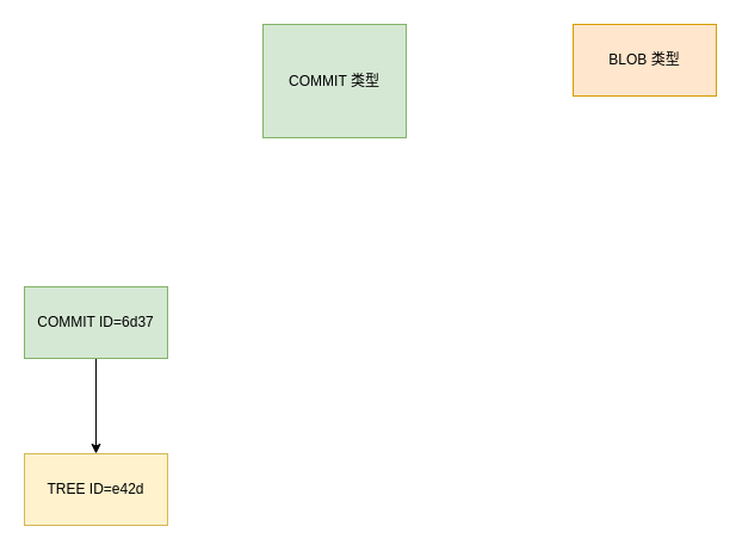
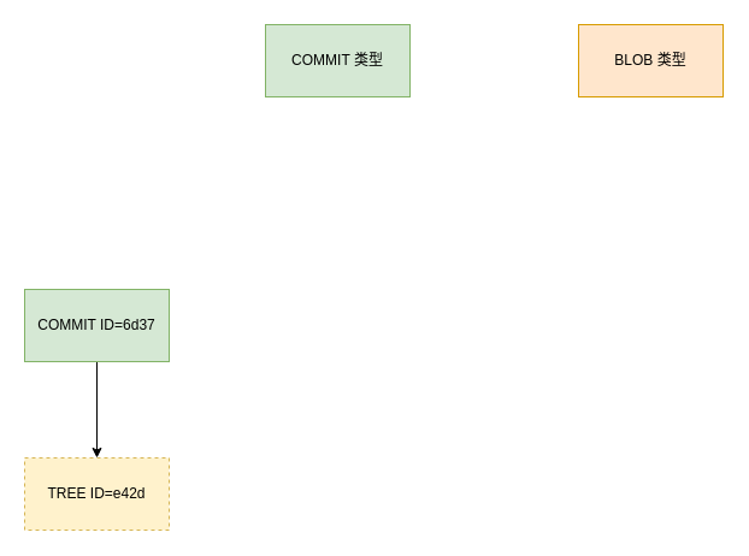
  <mxCell id="0" />
  <mxCell id="1" parent="0" />
- <mxCell id="2" value="COMMIT 类型" style="rounded=0;whiteSpace=wrap;html=1;fillColor=#d5e8d4;strokeColor=#82b366;" vertex="1" parent="1"><mxGeometry x="220" y="20" width="120" height="95" as="geometry" /></mxCell>
+ <mxCell id="2" value="COMMIT 类型" style="rounded=0;whiteSpace=wrap;html=1;fillColor=#d5e8d4;strokeColor=#82b366;" vertex="1" parent="1"><mxGeometry x="220" width="120" height="60" as="geometry" y="20" /></mxCell>
  <mxCell id="3" value="BLOB 类型" style="rounded=0;whiteSpace=wrap;html=1;fillColor=#ffe6cc;strokeColor=#d79b00;" vertex="1" parent="1"><mxGeometry x="480" width="120" height="60" as="geometry" y="20" /></mxCell>
  <mxCell id="4" value="" style="edgeStyle=orthogonalEdgeStyle;rounded=0;orthogonalLoop=1;jettySize=auto;html=1;" edge="1" parent="1" source="5" target="6"><mxGeometry relative="1" as="geometry" /></mxCell>
  <mxCell id="5" value="COMMIT ID=6d37" style="rounded=0;whiteSpace=wrap;html=1;fillColor=#d5e8d4;strokeColor=#82b366;" vertex="1" parent="1"><mxGeometry x="20" y="240" width="120" height="60" as="geometry" /></mxCell>
- <mxCell id="6" value="TREE ID=e42d" style="whiteSpace=wrap;html=1;rounded=0;strokeColor=#d6b656;fillColor=#fff2cc;" vertex="1" parent="1"><mxGeometry x="20" y="380" width="120" height="60" as="geometry" /></mxCell>
+ <mxCell id="6" value="TREE ID=e42d" style="whiteSpace=wrap;html=1;rounded=0;strokeColor=#d6b656;fillColor=#fff2cc;dashed=1;" vertex="1" parent="1"><mxGeometry x="20" y="380" width="120" height="60" as="geometry" /></mxCell>
